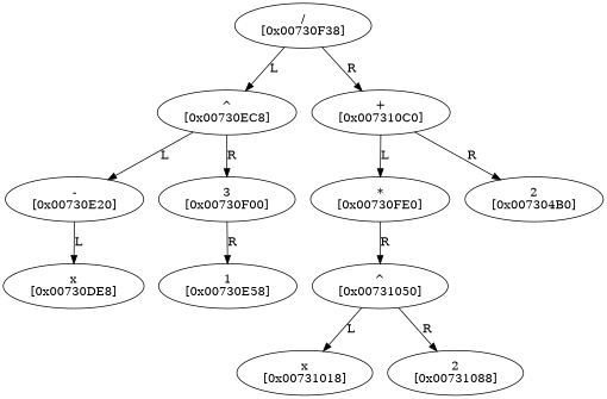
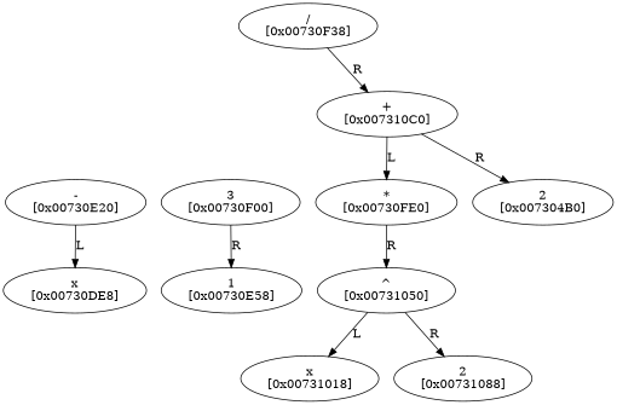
  digraph {
    "/\n[0x00730F38]"
-   "^\n[0x00730EC8]"
    "+\n[0x007310C0]"
    "-\n[0x00730E20]"
    "3\n[0x00730F00]"
    "*\n[0x00730FE0]"
    "2\n[0x007304B0]"
    "x\n[0x00730DE8]"
    "1\n[0x00730E58]"
    "^\n[0x00731050]"
    "x\n[0x00731018]"
    "2\n[0x00731088]"
-   "/\n[0x00730F38]" -> "^\n[0x00730EC8]" [label=L]
    "/\n[0x00730F38]" -> "+\n[0x007310C0]" [label=R]
-   "^\n[0x00730EC8]" -> "-\n[0x00730E20]" [label=L]
-   "^\n[0x00730EC8]" -> "3\n[0x00730F00]" [label=R]
    "+\n[0x007310C0]" -> "*\n[0x00730FE0]" [label=L]
    "+\n[0x007310C0]" -> "2\n[0x007304B0]" [label=R]
    "-\n[0x00730E20]" -> "x\n[0x00730DE8]" [label=L]
    "3\n[0x00730F00]" -> "1\n[0x00730E58]" [label=R]
    "*\n[0x00730FE0]" -> "^\n[0x00731050]" [label=R]
    "^\n[0x00731050]" -> "x\n[0x00731018]" [label=L]
    "^\n[0x00731050]" -> "2\n[0x00731088]" [label=R]
  }
